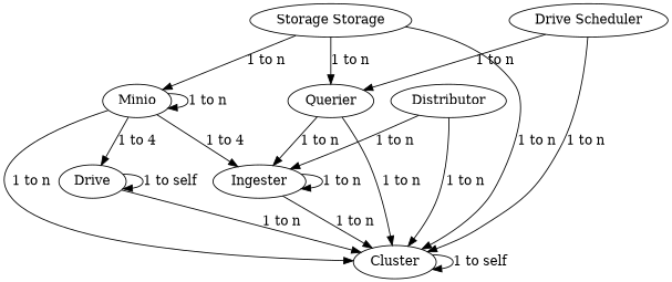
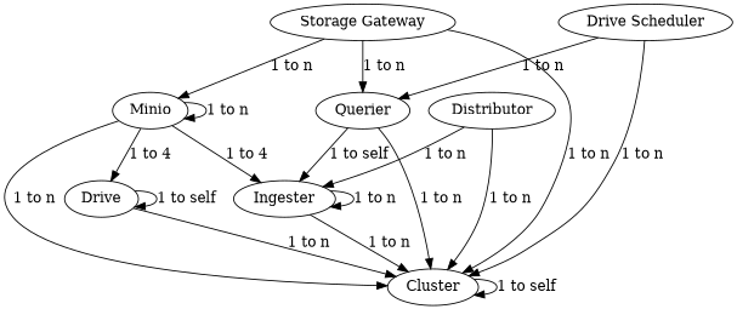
  digraph {
    node [instances=4]
    n1 [fun=copy instances=1 label=Cluster]
    n2 [func="one(C) & one(I)" label=Distributor]
    n3 [func="one(C) & 50%(I) & one(MIO)" label=Ingester type_condition="50%"]
    n4 [func="one(C) & 75%(MIO) & 25%(DRV)" label=Minio]
    n5 [func="one(C) & copy(DRV)" instances=16 label=Drive]
    n6 [func="one(C) & one(Q)" label="Drive Scheduler"]
    n7 [func="one(C) & (one(SG) | one(I))" label=Querier]
-   n8 [func="one(C) & one(MIO)" label="Storage Storage"]
+   n8 [func="one(C) & one(MIO)" label="Storage Gateway"]
    n1 -> n1 [label="1 to self"]
    n2 -> n1 [label="1 to n"]
    n2 -> n3 [label="1 to n"]
    n3 -> n1 [label="1 to n"]
    n3 -> n3 [label="1 to n"]
    n4 -> n1 [label="1 to n"]
    n4 -> n3 [label="1 to 4"]
    n4 -> n4 [label="1 to n"]
    n4 -> n5 [label="1 to 4"]
    n5 -> n1 [label="1 to n"]
    n5 -> n5 [label="1 to self"]
    n6 -> n1 [label="1 to n"]
    n6 -> n7 [label="1 to n"]
    n7 -> n1 [label="1 to n"]
-   n7 -> n3 [label="1 to n"]
+   n7 -> n3 [label="1 to self"]
    n8 -> n1 [label="1 to n"]
    n8 -> n4 [label="1 to n"]
    n8 -> n7 [label="1 to n"]
  }
